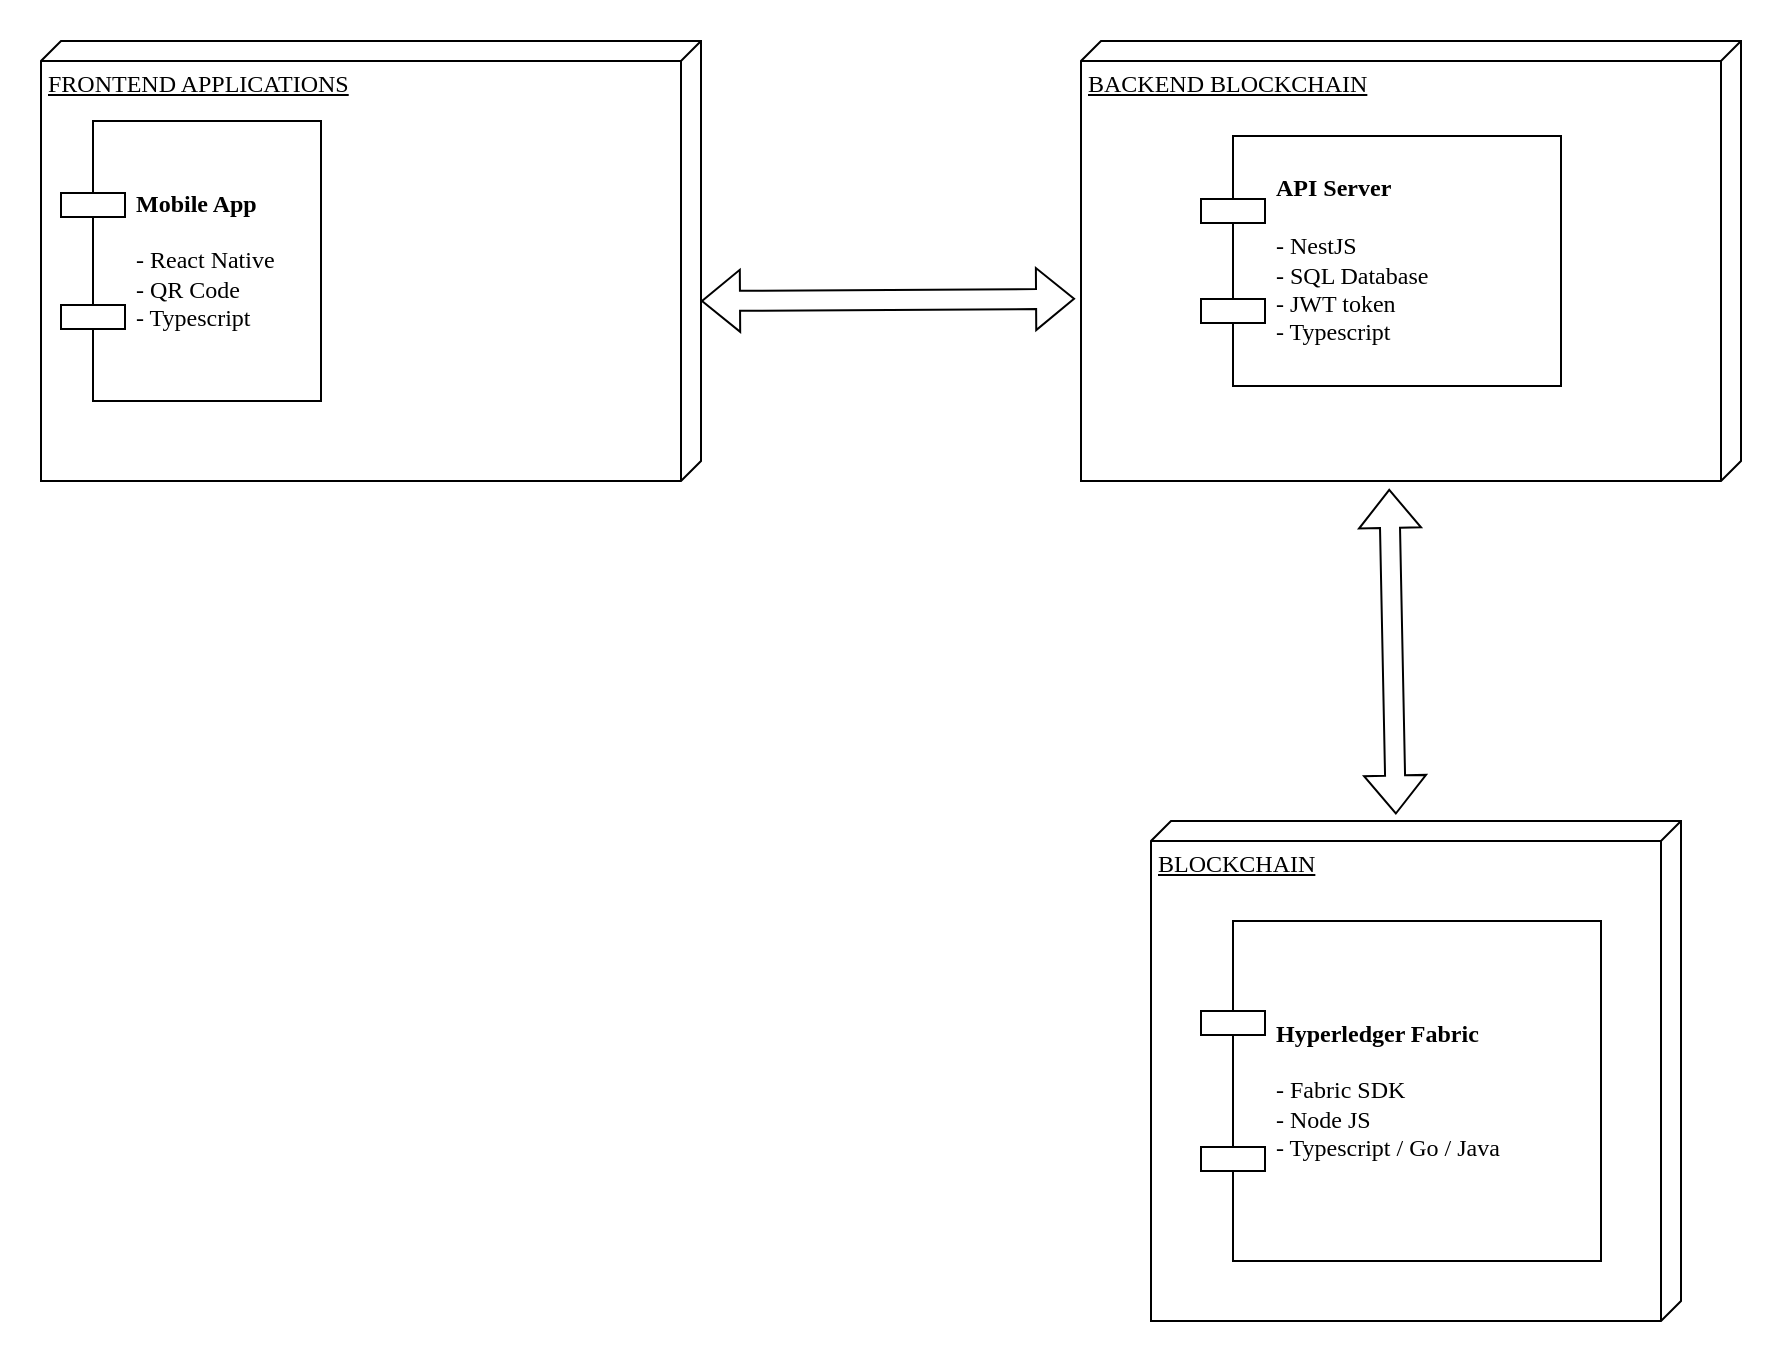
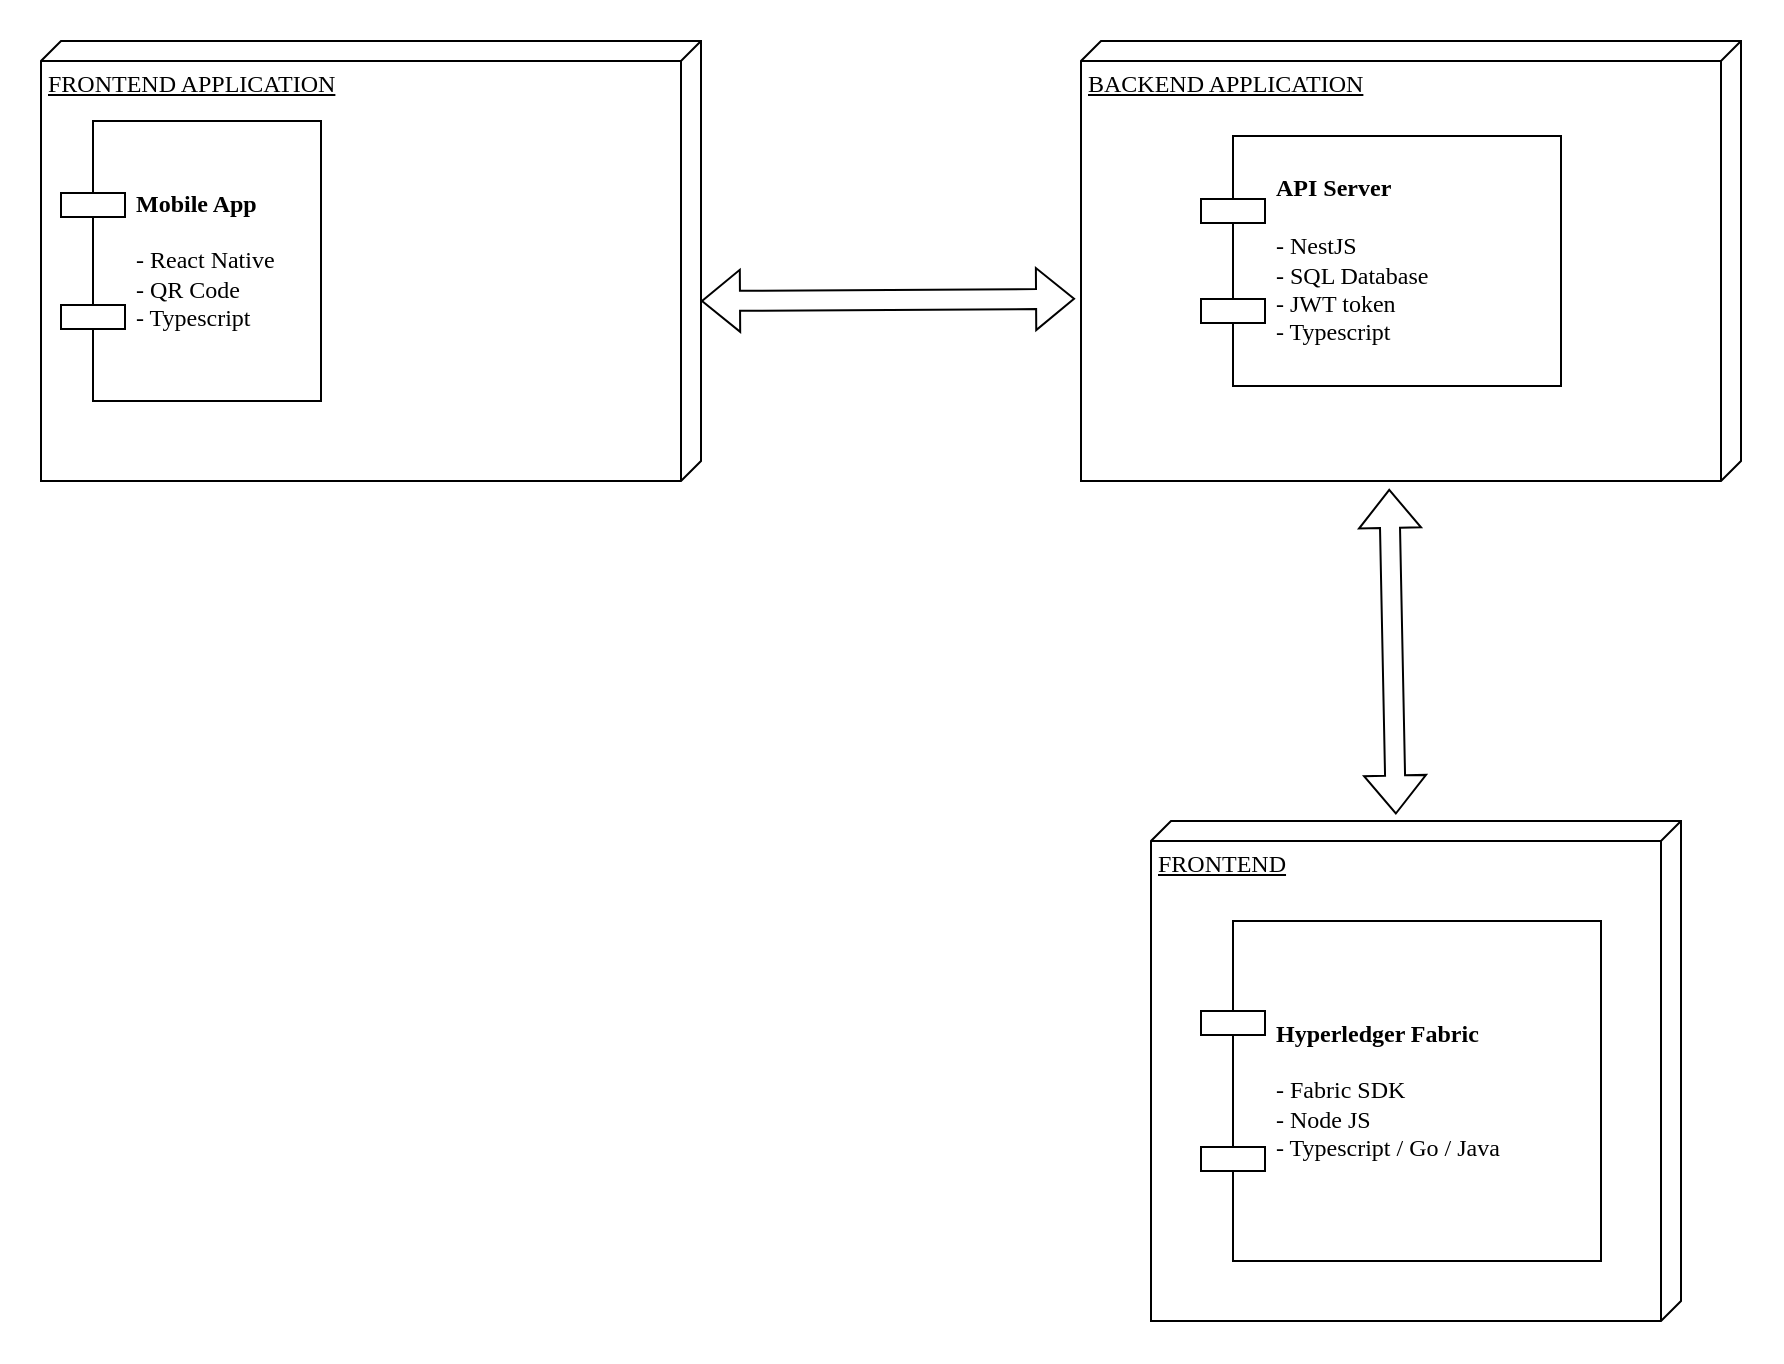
  <mxCell id="0" />
  <mxCell id="1" parent="0" />
- <mxCell id="2" value="FRONTEND APPLICATIONS" style="verticalAlign=top;align=left;spacingTop=8;spacingLeft=2;spacingRight=12;shape=cube;size=10;direction=south;fontStyle=4;html=1;rounded=0;shadow=0;comic=0;labelBackgroundColor=none;strokeWidth=1;fontFamily=Verdana;fontSize=12" parent="1" vertex="1"><mxGeometry x="20" y="20" width="330" height="220" as="geometry" /></mxCell>
- <mxCell id="3" value="BACKEND BLOCKCHAIN" style="verticalAlign=top;align=left;spacingTop=8;spacingLeft=2;spacingRight=12;shape=cube;size=10;direction=south;fontStyle=4;html=1;rounded=0;shadow=0;comic=0;labelBackgroundColor=none;strokeWidth=1;fontFamily=Verdana;fontSize=12" parent="1" vertex="1"><mxGeometry x="540" y="20" width="330" height="220" as="geometry" /></mxCell>
- <mxCell id="4" value="BLOCKCHAIN" style="verticalAlign=top;align=left;spacingTop=8;spacingLeft=2;spacingRight=12;shape=cube;size=10;direction=south;fontStyle=4;html=1;rounded=0;shadow=0;comic=0;labelBackgroundColor=none;strokeWidth=1;fontFamily=Verdana;fontSize=12" parent="1" vertex="1"><mxGeometry x="575" y="410" width="265" height="250" as="geometry" /></mxCell>
+ <mxCell id="2" value="FRONTEND APPLICATION" style="verticalAlign=top;align=left;spacingTop=8;spacingLeft=2;spacingRight=12;shape=cube;size=10;direction=south;fontStyle=4;html=1;rounded=0;shadow=0;comic=0;labelBackgroundColor=none;strokeWidth=1;fontFamily=Verdana;fontSize=12" parent="1" vertex="1"><mxGeometry x="20" y="20" width="330" height="220" as="geometry" /></mxCell>
+ <mxCell id="3" value="BACKEND APPLICATION" style="verticalAlign=top;align=left;spacingTop=8;spacingLeft=2;spacingRight=12;shape=cube;size=10;direction=south;fontStyle=4;html=1;rounded=0;shadow=0;comic=0;labelBackgroundColor=none;strokeWidth=1;fontFamily=Verdana;fontSize=12" parent="1" vertex="1"><mxGeometry x="540" y="20" width="330" height="220" as="geometry" /></mxCell>
+ <mxCell id="4" value="FRONTEND" style="verticalAlign=top;align=left;spacingTop=8;spacingLeft=2;spacingRight=12;shape=cube;size=10;direction=south;fontStyle=4;html=1;rounded=0;shadow=0;comic=0;labelBackgroundColor=none;strokeWidth=1;fontFamily=Verdana;fontSize=12" parent="1" vertex="1"><mxGeometry x="575" y="410" width="265" height="250" as="geometry" /></mxCell>
  <mxCell id="5" value="&lt;b&gt;Mobile App&lt;br&gt;&lt;/b&gt;&lt;br&gt;- React Native&lt;br&gt;- QR Code&lt;div&gt;- Typescript&lt;/div&gt;" style="shape=component;align=left;spacingLeft=36;rounded=0;shadow=0;comic=0;labelBackgroundColor=none;strokeWidth=1;fontFamily=Verdana;fontSize=12;html=1;" parent="1" vertex="1"><mxGeometry x="30" y="60" width="130" height="140" as="geometry" /></mxCell>
  <mxCell id="6" value="&lt;b&gt;API Server&lt;/b&gt;&lt;div&gt;&lt;br&gt;&lt;/div&gt;&lt;div&gt;- NestJS&lt;/div&gt;&lt;div&gt;- SQL Database&lt;/div&gt;&lt;div&gt;- JWT token&lt;br&gt;- Typescript&lt;/div&gt;" style="shape=component;align=left;spacingLeft=36;rounded=0;shadow=0;comic=0;labelBackgroundColor=none;strokeWidth=1;fontFamily=Verdana;fontSize=12;html=1;" parent="1" vertex="1"><mxGeometry x="600" y="67.5" width="180" height="125" as="geometry" /></mxCell>
  <mxCell id="7" value="&lt;b&gt;Hyperledger Fabric&lt;/b&gt;&lt;div&gt;&lt;br&gt;- Fabric SDK&lt;br&gt;- Node JS&lt;/div&gt;&lt;div&gt;- Typescript / Go / Java&lt;/div&gt;" style="shape=component;align=left;spacingLeft=36;rounded=0;shadow=0;comic=0;labelBackgroundColor=none;strokeWidth=1;fontFamily=Verdana;fontSize=12;html=1;" parent="1" vertex="1"><mxGeometry x="600" y="460" width="200" height="170" as="geometry" /></mxCell>
  <mxCell id="8" value="" style="shape=flexArrow;endArrow=classic;startArrow=classic;html=1;rounded=0;entryX=1.018;entryY=0.533;entryDx=0;entryDy=0;entryPerimeter=0;exitX=-0.013;exitY=0.538;exitDx=0;exitDy=0;exitPerimeter=0;" edge="1" parent="1" source="4" target="3"><mxGeometry width="100" height="100" relative="1" as="geometry"><mxPoint x="640" y="375" as="sourcePoint" /><mxPoint x="740" y="275" as="targetPoint" /></mxGeometry></mxCell>
  <mxCell id="9" value="" style="shape=flexArrow;endArrow=classic;startArrow=classic;html=1;rounded=0;entryX=0.586;entryY=1.009;entryDx=0;entryDy=0;entryPerimeter=0;" edge="1" parent="1" target="3"><mxGeometry width="100" height="100" relative="1" as="geometry"><mxPoint x="350" y="150" as="sourcePoint" /><mxPoint x="450" y="50" as="targetPoint" /></mxGeometry></mxCell>
